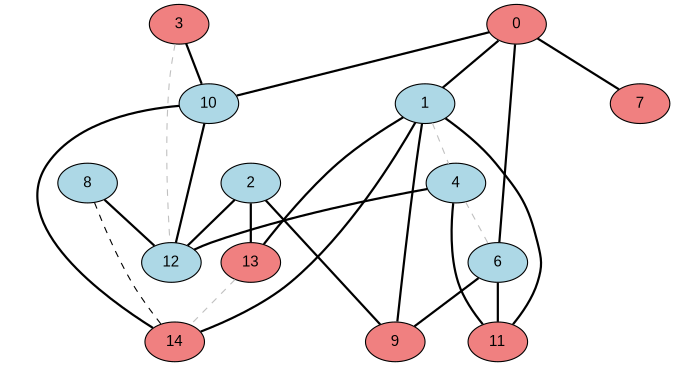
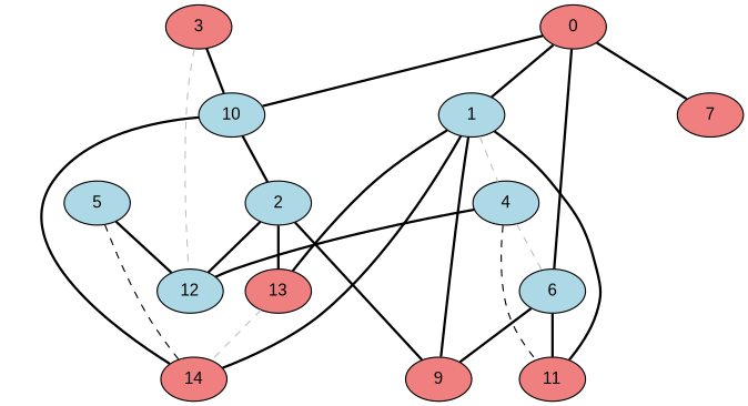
  graph {
    node [fillcolor=lightblue fontname=Arial style=filled]
    edge [color=black style=bold]
    1
    0 [fillcolor=lightcoral]
    6
    7 [fillcolor=lightcoral]
    10
    4
    9 [fillcolor=lightcoral]
    11 [fillcolor=lightcoral]
    13 [fillcolor=lightcoral]
    14 [fillcolor=lightcoral]
    12
    2
    3 [fillcolor=lightcoral]
-   5 [label=8]
+   5
    1 -- 4 [color=gray style=dashed]
    1 -- 9
    1 -- 11
    1 -- 13
    1 -- 14
    0 -- 1
    0 -- 6
    0 -- 7
    0 -- 10
    6 -- 9
    6 -- 11
    10 -- 14
-   10 -- 12
+   10 -- 2
    4 -- 6 [color=gray style=dashed]
-   4 -- 11
+   4 -- 11 [style=dashed]
    4 -- 12
    13 -- 14 [color=gray style=dashed]
    2 -- 9
    2 -- 13
    2 -- 12
    3 -- 10
    3 -- 12 [color=gray style=dashed]
    5 -- 14 [style=dashed]
    5 -- 12
  }
